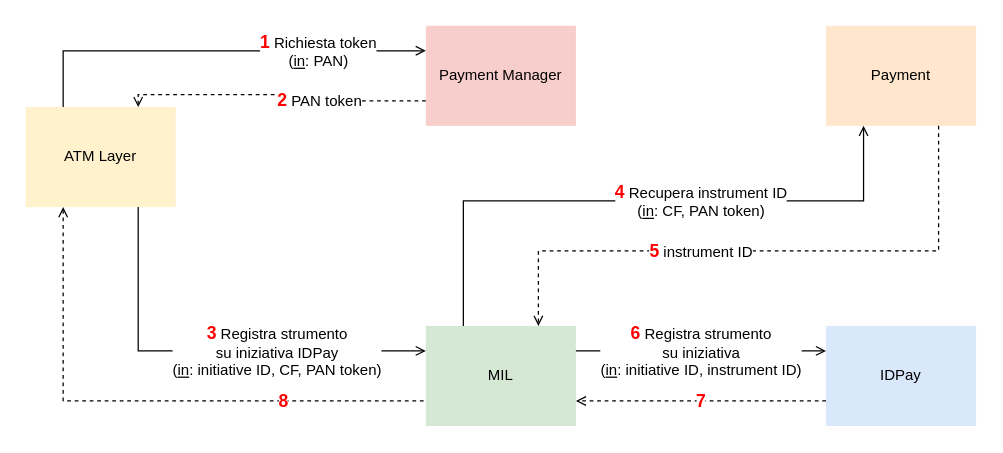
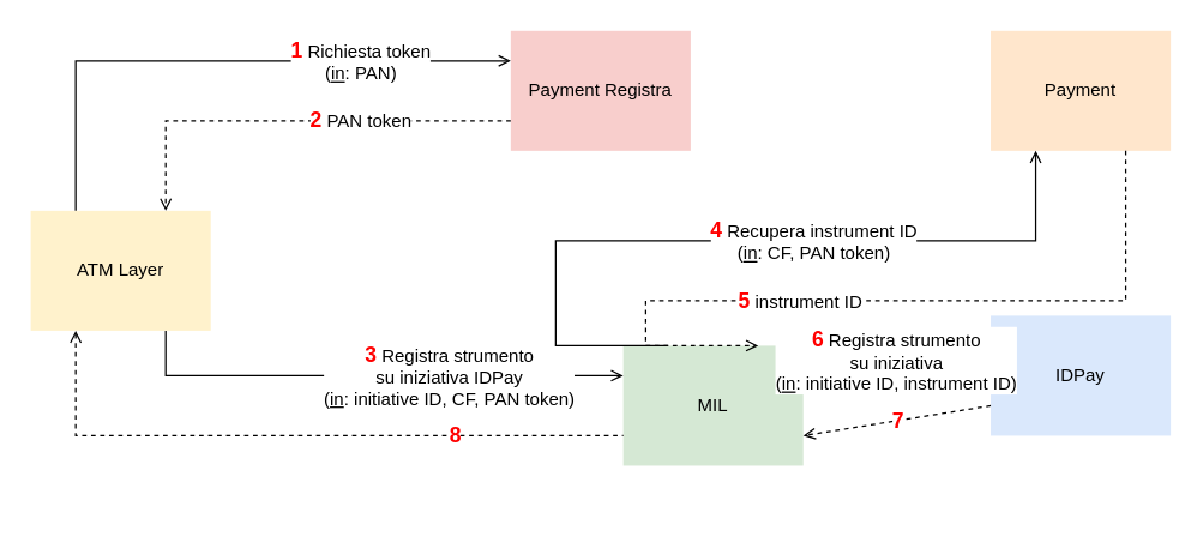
  <mxCell id="0" />
  <mxCell id="1" parent="0" />
- <mxCell id="2" value="ATM Layer" style="rounded=0;whiteSpace=wrap;html=1;fillColor=#fff2cc;strokeColor=none;" parent="1" vertex="1"><mxGeometry x="20" y="85" width="120" height="80" as="geometry" /></mxCell>
- <mxCell id="3" value="MIL" style="rounded=0;whiteSpace=wrap;html=1;fillColor=#d5e8d4;strokeColor=none;" parent="1" vertex="1"><mxGeometry x="340" y="260" width="120" height="80" as="geometry" /></mxCell>
- <mxCell id="4" value="Payment Manager" style="rounded=0;whiteSpace=wrap;html=1;fillColor=#f8cecc;strokeColor=none;" parent="1" vertex="1"><mxGeometry x="340" y="20" width="120" height="80" as="geometry" /></mxCell>
+ <mxCell id="2" value="ATM Layer" style="rounded=0;whiteSpace=wrap;html=1;fillColor=#fff2cc;strokeColor=none;" parent="1" vertex="1"><mxGeometry x="20" y="140" width="120" height="80" as="geometry" /></mxCell>
+ <mxCell id="3" value="MIL" style="rounded=0;whiteSpace=wrap;html=1;fillColor=#d5e8d4;strokeColor=none;" parent="1" vertex="1"><mxGeometry x="415" y="230" width="120" height="80" as="geometry" /></mxCell>
+ <mxCell id="4" value="Payment Registra" style="rounded=0;whiteSpace=wrap;html=1;fillColor=#f8cecc;strokeColor=none;" parent="1" vertex="1"><mxGeometry x="340" y="20" width="120" height="80" as="geometry" /></mxCell>
  <mxCell id="5" value="Payment" style="rounded=0;whiteSpace=wrap;html=1;fillColor=#ffe6cc;strokeColor=none;" parent="1" vertex="1"><mxGeometry x="660" y="20" width="120" height="80" as="geometry" /></mxCell>
- <mxCell id="6" value="IDPay" style="rounded=0;whiteSpace=wrap;html=1;fillColor=#dae8fc;strokeColor=none;" parent="1" vertex="1"><mxGeometry x="660" y="260" width="120" height="80" as="geometry" /></mxCell>
+ <mxCell id="6" value="IDPay" style="rounded=0;whiteSpace=wrap;html=1;fillColor=#dae8fc;strokeColor=none;" parent="1" vertex="1"><mxGeometry x="660" y="210" width="120" height="80" as="geometry" /></mxCell>
  <mxCell id="7" value="&lt;font color=&quot;#ff0000&quot; style=&quot;font-size: 14px;&quot;&gt;&lt;b style=&quot;&quot;&gt;1&lt;/b&gt;&lt;/font&gt;&lt;font style=&quot;font-size: 12px;&quot;&gt; Richiesta token&lt;br&gt;(&lt;u&gt;in&lt;/u&gt;: PAN)&lt;/font&gt;" style="endArrow=open;html=1;rounded=0;exitX=0.25;exitY=0;exitDx=0;exitDy=0;entryX=0;entryY=0.25;entryDx=0;entryDy=0;edgeStyle=orthogonalEdgeStyle;endFill=0;" parent="1" source="2" target="4" edge="1"><mxGeometry x="0.487" width="50" height="50" relative="1" as="geometry"><mxPoint x="370" y="400" as="sourcePoint" /><mxPoint x="420" y="350" as="targetPoint" /><mxPoint as="offset" /></mxGeometry></mxCell>
  <mxCell id="8" value="&lt;font color=&quot;#ff0000&quot; style=&quot;font-size: 14px;&quot;&gt;&lt;b&gt;2&lt;/b&gt;&lt;/font&gt; PAN token" style="endArrow=open;html=1;rounded=0;exitX=0;exitY=0.75;exitDx=0;exitDy=0;entryX=0.75;entryY=0;entryDx=0;entryDy=0;edgeStyle=orthogonalEdgeStyle;endFill=0;dashed=1;fontSize=12;" parent="1" source="4" target="2" edge="1"><mxGeometry x="-0.31" width="50" height="50" relative="1" as="geometry"><mxPoint x="60" y="150" as="sourcePoint" /><mxPoint x="310" y="90" as="targetPoint" /><mxPoint as="offset" /></mxGeometry></mxCell>
  <mxCell id="9" value="&lt;b&gt;&lt;font color=&quot;#ff0000&quot; style=&quot;font-size: 14px;&quot;&gt;8&lt;/font&gt;&lt;/b&gt;" style="endArrow=none;html=1;rounded=0;exitX=0.25;exitY=1;exitDx=0;exitDy=0;entryX=0;entryY=0.75;entryDx=0;entryDy=0;edgeStyle=orthogonalEdgeStyle;startArrow=open;startFill=0;endFill=0;dashed=1;" parent="1" source="2" target="3" edge="1"><mxGeometry x="0.487" width="50" height="50" relative="1" as="geometry"><mxPoint x="60" y="150" as="sourcePoint" /><mxPoint x="310" y="90" as="targetPoint" /><mxPoint as="offset" /></mxGeometry></mxCell>
  <mxCell id="10" value="&lt;font color=&quot;#ff0000&quot; style=&quot;font-size: 14px;&quot;&gt;&lt;b&gt;3&lt;/b&gt;&lt;/font&gt; Registra strumento&lt;br style=&quot;font-size: 12px;&quot;&gt;su iniziativa IDPay&lt;br style=&quot;font-size: 12px;&quot;&gt;(&lt;u&gt;in&lt;/u&gt;: initiative ID, CF, PAN token)" style="endArrow=none;html=1;rounded=0;exitX=0;exitY=0.25;exitDx=0;exitDy=0;entryX=0.75;entryY=1;entryDx=0;entryDy=0;edgeStyle=orthogonalEdgeStyle;startArrow=open;startFill=0;endFill=0;fontSize=12;" parent="1" source="3" target="2" edge="1"><mxGeometry x="-0.31" width="50" height="50" relative="1" as="geometry"><mxPoint x="70" y="160" as="sourcePoint" /><mxPoint x="320" y="100" as="targetPoint" /><mxPoint as="offset" /></mxGeometry></mxCell>
  <mxCell id="11" value="&lt;font color=&quot;#ff0000&quot; style=&quot;font-size: 14px;&quot;&gt;&lt;b&gt;4&lt;/b&gt;&lt;/font&gt; Recupera instrument ID&lt;br&gt;(&lt;u&gt;in&lt;/u&gt;: CF, PAN token)" style="endArrow=open;html=1;rounded=0;exitX=0.25;exitY=0;exitDx=0;exitDy=0;entryX=0.25;entryY=1;entryDx=0;entryDy=0;edgeStyle=orthogonalEdgeStyle;endFill=0;fontSize=12;" parent="1" source="3" target="5" edge="1"><mxGeometry x="0.208" width="50" height="50" relative="1" as="geometry"><mxPoint x="60" y="230" as="sourcePoint" /><mxPoint x="310" y="290" as="targetPoint" /><Array as="points"><mxPoint x="370" y="160" /><mxPoint x="690" y="160" /></Array><mxPoint as="offset" /></mxGeometry></mxCell>
  <mxCell id="12" value="&lt;font color=&quot;#ff0000&quot; style=&quot;font-size: 14px;&quot;&gt;&lt;b&gt;5&lt;/b&gt;&lt;/font&gt; instrument ID" style="endArrow=open;html=1;rounded=0;exitX=0.75;exitY=1;exitDx=0;exitDy=0;entryX=0.75;entryY=0;entryDx=0;entryDy=0;edgeStyle=orthogonalEdgeStyle;endFill=0;dashed=1;fontSize=12;" parent="1" source="5" target="3" edge="1"><mxGeometry x="0.208" width="50" height="50" relative="1" as="geometry"><mxPoint x="340" y="230" as="sourcePoint" /><mxPoint x="620" y="150" as="targetPoint" /><Array as="points"><mxPoint x="750" y="200" /><mxPoint x="430" y="200" /></Array><mxPoint as="offset" /></mxGeometry></mxCell>
  <mxCell id="13" value="&lt;font color=&quot;#ff0000&quot; style=&quot;font-size: 14px;&quot;&gt;&lt;b&gt;6&lt;/b&gt;&lt;/font&gt; Registra strumento&lt;br style=&quot;font-size: 12px;&quot;&gt;su iniziativa&lt;br style=&quot;font-size: 12px;&quot;&gt;(&lt;u&gt;in&lt;/u&gt;: initiative ID, instrument ID)" style="endArrow=open;html=1;rounded=0;exitX=1;exitY=0.25;exitDx=0;exitDy=0;entryX=0;entryY=0.25;entryDx=0;entryDy=0;endFill=0;fontSize=12;" parent="1" source="3" target="6" edge="1"><mxGeometry width="50" height="50" relative="1" as="geometry"><mxPoint x="340" y="270" as="sourcePoint" /><mxPoint x="620" y="110" as="targetPoint" /><mxPoint as="offset" /></mxGeometry></mxCell>
  <mxCell id="14" value="&lt;b&gt;&lt;font color=&quot;#ff0000&quot; style=&quot;font-size: 14px;&quot;&gt;7&lt;/font&gt;&lt;/b&gt;" style="endArrow=open;html=1;rounded=0;exitX=0;exitY=0.75;exitDx=0;exitDy=0;entryX=1;entryY=0.75;entryDx=0;entryDy=0;endFill=0;dashed=1;" parent="1" source="6" target="3" edge="1"><mxGeometry width="50" height="50" relative="1" as="geometry"><mxPoint x="430" y="290" as="sourcePoint" /><mxPoint x="590" y="290" as="targetPoint" /><mxPoint as="offset" /></mxGeometry></mxCell>
